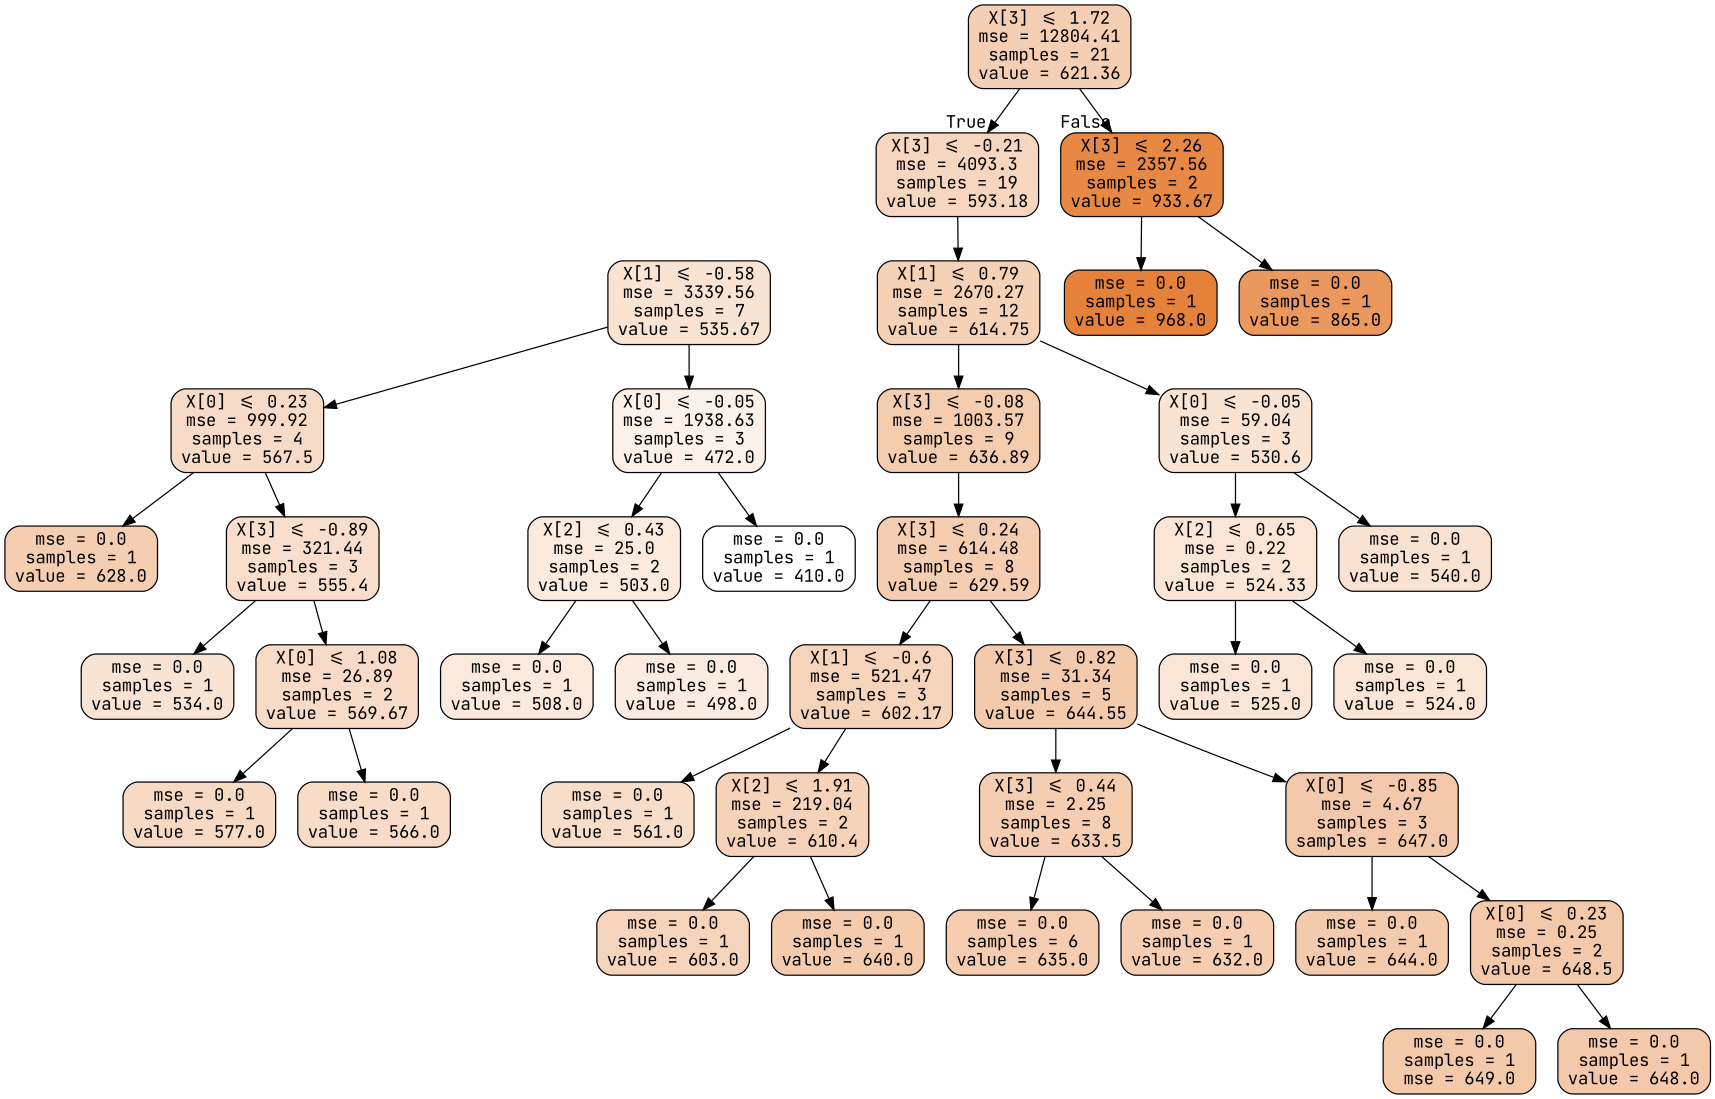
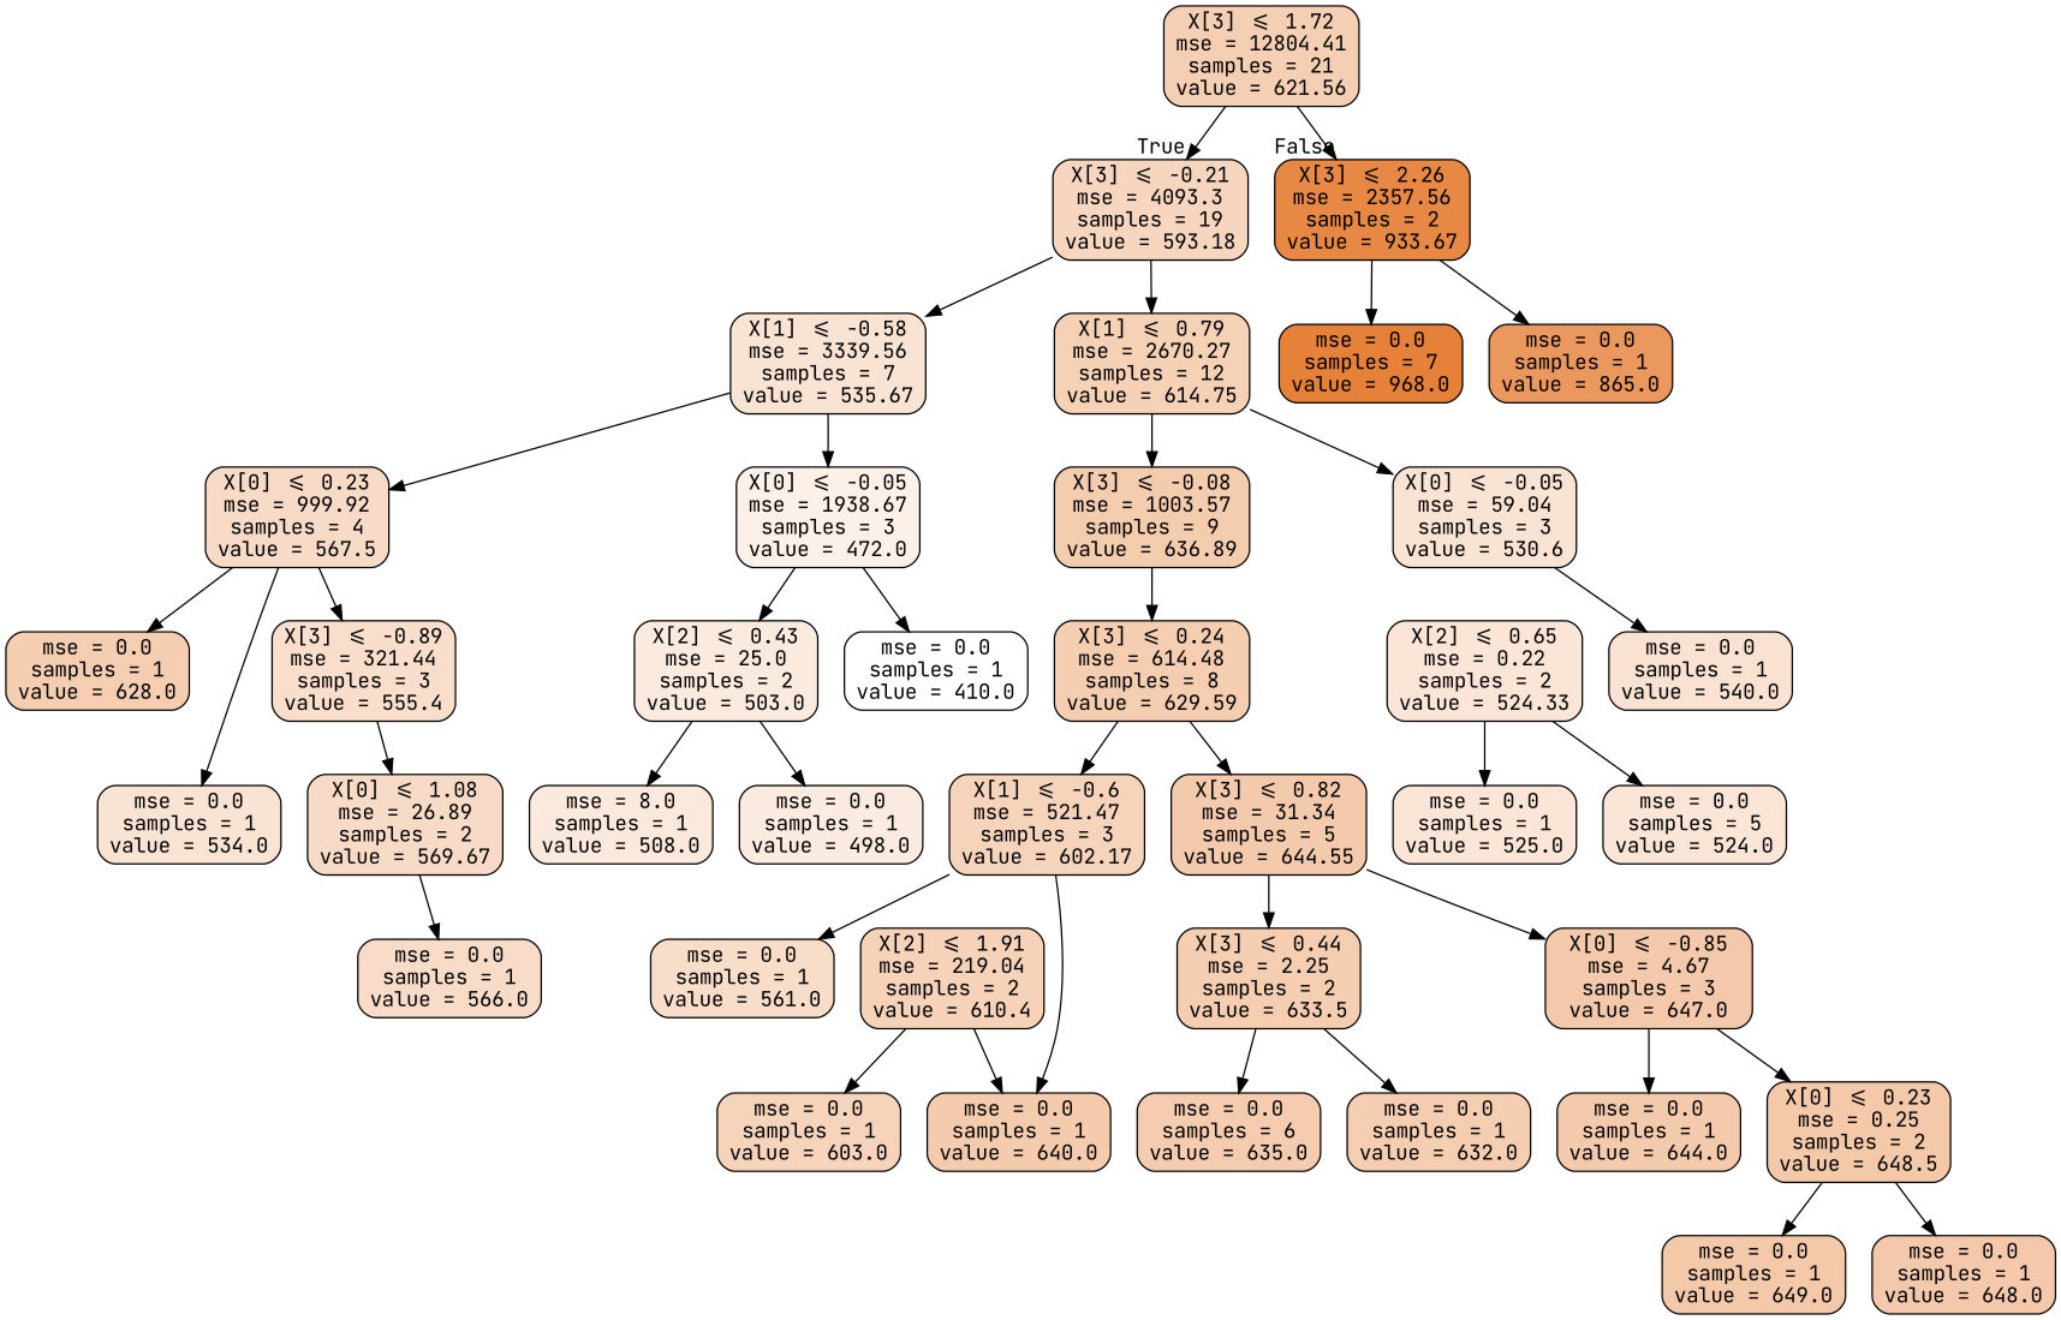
  digraph {
    fontname="JetBrains Mono"
    node [color=black fillcolor="#fae5d6" fontname="JetBrains Mono" shape=box style="filled, rounded"]
    edge [fontname="JetBrains Mono"]
-   n1 [fillcolor="#f5cfb4" label="X[3] <= 1.72\nmse = 12804.41\nsamples = 21\nvalue = 621.36"]
+   n1 [fillcolor="#f5cfb4" label="X[3] <= 1.72\nmse = 12804.41\nsamples = 21\nvalue = 621.56"]
    n2 [fillcolor="#f6d6be" label="X[3] <= -0.21\nmse = 4093.3\nsamples = 19\nvalue = 593.18"]
    n3 [fillcolor="#e78945" label="X[3] <= 2.26\nmse = 2357.56\nsamples = 2\nvalue = 933.67"]
    n4 [fillcolor="#f9e3d2" label="X[1] <= -0.58\nmse = 3339.56\nsamples = 7\nvalue = 535.67"]
    n5 [fillcolor="#f5d1b6" label="X[1] <= 0.79\nmse = 2670.27\nsamples = 12\nvalue = 614.75"]
-   n6 [fillcolor="#e58139" label="mse = 0.0\nsamples = 1\nvalue = 968.0"]
+   n6 [fillcolor="#e58139" label="mse = 0.0\nsamples = 7\nvalue = 968.0"]
    n7 [fillcolor="#ea985e" label="mse = 0.0\nsamples = 1\nvalue = 865.0"]
    n8 [fillcolor="#f8dbc7" label="X[0] <= 0.23\nmse = 999.92\nsamples = 4\nvalue = 567.5"]
-   n9 [fillcolor="#fcf1e9" label="X[0] <= -0.05\nmse = 1938.63\nsamples = 3\nvalue = 472.0"]
+   n9 [fillcolor="#fcf1e9" label="X[0] <= -0.05\nmse = 1938.67\nsamples = 3\nvalue = 472.0"]
    n10 [fillcolor="#f4ccae" label="X[3] <= -0.08\nmse = 1003.57\nsamples = 9\nvalue = 636.89"]
    n11 [fillcolor="#f9e4d4" label="X[0] <= -0.05\nmse = 59.04\nsamples = 3\nvalue = 530.6"]
    n12 [fillcolor="#f5ceb2" label="mse = 0.0\nsamples = 1\nvalue = 628.0"]
    n13 [fillcolor="#f8decb" label="X[3] <= -0.89\nmse = 321.44\nsamples = 3\nvalue = 555.4"]
    n14 [fillcolor="#fbeade" label="X[2] <= 0.43\nmse = 25.0\nsamples = 2\nvalue = 503.0"]
    n15 [fillcolor="#ffffff" label="mse = 0.0\nsamples = 1\nvalue = 410.0"]
    n16 [fillcolor="#f9e3d3" label="mse = 0.0\nsamples = 1\nvalue = 534.0"]
    n17 [fillcolor="#f8dbc6" label="X[0] <= 1.08\nmse = 26.89\nsamples = 2\nvalue = 569.67"]
-   n18 [fillcolor="#f7d9c4" label="mse = 0.0\nsamples = 1\nvalue = 577.0"]
    n19 [fillcolor="#f8dcc8" label="mse = 0.0\nsamples = 1\nvalue = 566.0"]
-   n20 [fillcolor="#fae9dc" label="mse = 0.0\nsamples = 1\nvalue = 508.0"]
+   n20 [fillcolor="#fae9dc" label="mse = 8.0\nsamples = 1\nvalue = 508.0"]
    n21 [fillcolor="#fbebe0" label="mse = 0.0\nsamples = 1\nvalue = 498.0"]
    n22 [fillcolor="#f5cdb1" label="X[3] <= 0.24\nmse = 614.48\nsamples = 8\nvalue = 629.59"]
    n23 [label="X[2] <= 0.65\nmse = 0.22\nsamples = 2\nvalue = 524.33"]
    n24 [fillcolor="#f9e2d1" label="mse = 0.0\nsamples = 1\nvalue = 540.0"]
    n25 [fillcolor="#f6d4bb" label="X[1] <= -0.6\nmse = 521.47\nsamples = 3\nvalue = 602.17"]
    n26 [fillcolor="#f4caac" label="X[3] <= 0.82\nmse = 31.34\nsamples = 5\nvalue = 644.55"]
    n27 [fillcolor="#f8ddc9" label="mse = 0.0\nsamples = 1\nvalue = 561.0"]
    n28 [fillcolor="#f6d2b8" label="X[2] <= 1.91\nmse = 219.04\nsamples = 2\nvalue = 610.4"]
-   n29 [fillcolor="#f5cdb0" label="X[3] <= 0.44\nmse = 2.25\nsamples = 8\nvalue = 633.5"]
-   n30 [fillcolor="#f4c9ab" label="X[0] <= -0.85\nmse = 4.67\nsamples = 3\nsamples = 647.0"]
+   n29 [fillcolor="#f5cdb0" label="X[3] <= 0.44\nmse = 2.25\nsamples = 2\nvalue = 633.5"]
+   n30 [fillcolor="#f4c9ab" label="X[0] <= -0.85\nmse = 4.67\nsamples = 3\nvalue = 647.0"]
    n31 [fillcolor="#f6d3bb" label="mse = 0.0\nsamples = 1\nvalue = 603.0"]
    n32 [fillcolor="#f4cbad" label="mse = 0.0\nsamples = 1\nvalue = 640.0"]
    n33 [fillcolor="#f5ccaf" label="mse = 0.0\nsamples = 6\nvalue = 635.0"]
    n34 [fillcolor="#f5cdb0" label="mse = 0.0\nsamples = 1\nvalue = 632.0"]
    n35 [fillcolor="#f4caac" label="mse = 0.0\nsamples = 1\nvalue = 644.0"]
    n36 [fillcolor="#f4c9aa" label="X[0] <= 0.23\nmse = 0.25\nsamples = 2\nvalue = 648.5"]
-   n37 [fillcolor="#f4c9aa" label="mse = 0.0\nsamples = 1\nmse = 649.0"]
+   n37 [fillcolor="#f4c9aa" label="mse = 0.0\nsamples = 1\nvalue = 649.0"]
    n38 [fillcolor="#f4c9ab" label="mse = 0.0\nsamples = 1\nvalue = 648.0"]
    n39 [label="mse = 0.0\nsamples = 1\nvalue = 525.0"]
-   n40 [fillcolor="#fae5d7" label="mse = 0.0\nsamples = 1\nvalue = 524.0"]
+   n40 [fillcolor="#fae5d7" label="mse = 0.0\nsamples = 5\nvalue = 524.0"]
    n1 -> n2 [headlabel=True labelangle=45 labeldistance=2.5]
    n1 -> n3 [headlabel=False labelangle=-45 labeldistance=2.5]
+   n2 -> n4
    n2 -> n5
    n3 -> n6
    n3 -> n7
    n4 -> n8
    n4 -> n9
    n5 -> n10
    n5 -> n11
    n8 -> n12
    n8 -> n13
    n9 -> n14
    n9 -> n15
    n10 -> n22
-   n11 -> n23
    n11 -> n24
-   n13 -> n16
+   n8 -> n16
    n13 -> n17
    n14 -> n20
    n14 -> n21
-   n17 -> n18
    n17 -> n19
    n22 -> n25
    n22 -> n26
    n23 -> n39
    n23 -> n40
    n25 -> n27
-   n25 -> n28
+   n25 -> n32
    n26 -> n29
    n26 -> n30
    n28 -> n31
    n28 -> n32
    n29 -> n33
    n29 -> n34
    n30 -> n35
    n30 -> n36
    n36 -> n37
    n36 -> n38
  }
